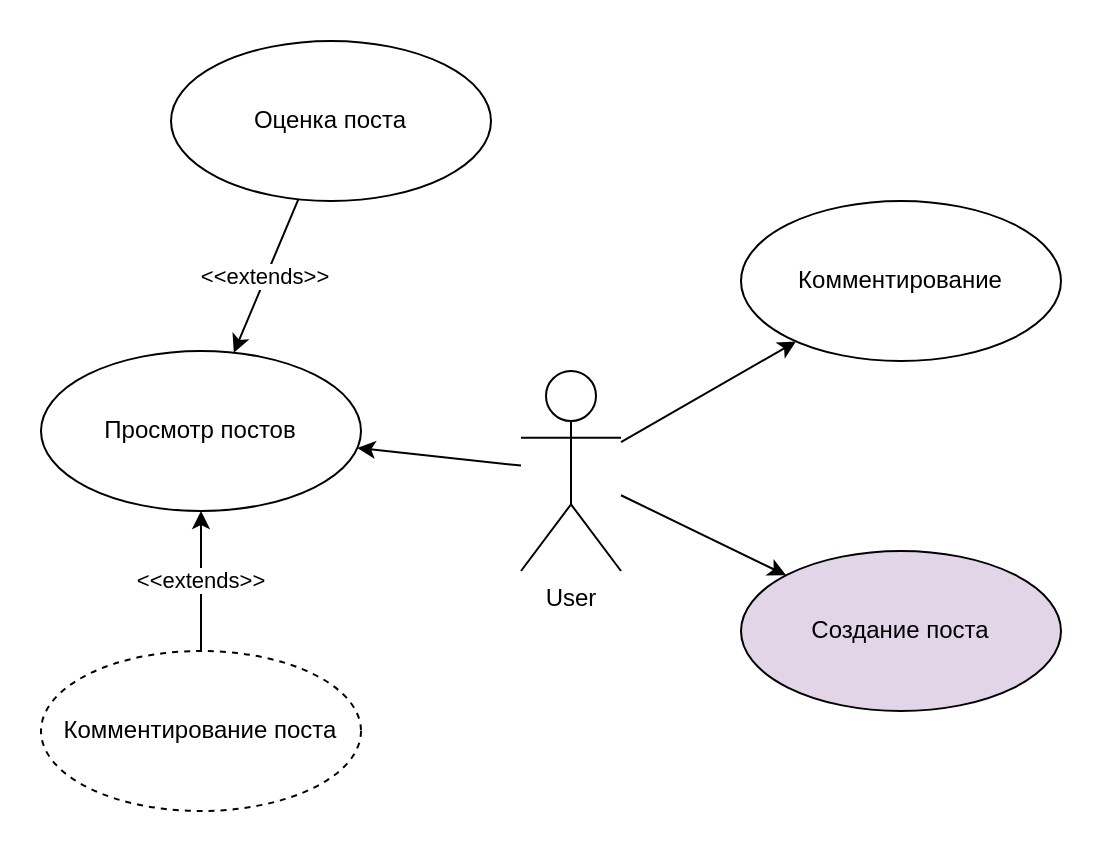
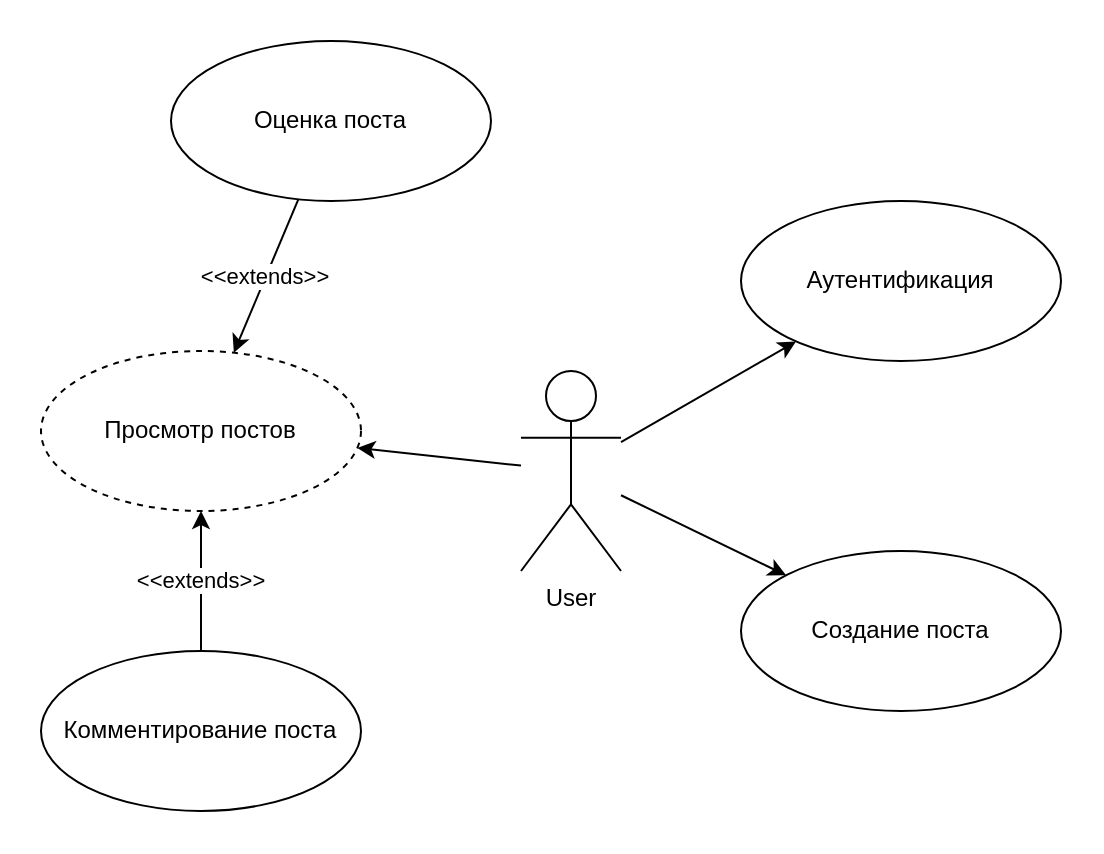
  <mxCell id="0" />
  <mxCell id="1" parent="0" />
  <mxCell id="2" style="edgeStyle=none;shape=connector;rounded=0;orthogonalLoop=1;jettySize=auto;html=1;labelBackgroundColor=default;strokeColor=default;fontFamily=Helvetica;fontSize=11;fontColor=default;endArrow=classic;" edge="1" parent="1" source="5" target="7"><mxGeometry relative="1" as="geometry" /></mxCell>
  <mxCell id="3" style="edgeStyle=none;shape=connector;rounded=0;orthogonalLoop=1;jettySize=auto;html=1;labelBackgroundColor=default;strokeColor=default;fontFamily=Helvetica;fontSize=11;fontColor=default;endArrow=classic;" edge="1" parent="1" source="5" target="8"><mxGeometry relative="1" as="geometry" /></mxCell>
  <mxCell id="4" style="edgeStyle=none;shape=connector;rounded=0;orthogonalLoop=1;jettySize=auto;html=1;labelBackgroundColor=default;strokeColor=default;fontFamily=Helvetica;fontSize=11;fontColor=default;endArrow=classic;" edge="1" parent="1" source="5" target="6"><mxGeometry relative="1" as="geometry" /></mxCell>
  <mxCell id="5" value="User" style="shape=umlActor;verticalLabelPosition=bottom;verticalAlign=top;html=1;outlineConnect=0;" vertex="1" parent="1"><mxGeometry x="260" y="185" width="50" height="100" as="geometry" /></mxCell>
- <mxCell id="6" value="Просмотр постов" style="ellipse;whiteSpace=wrap;html=1;" vertex="1" parent="1"><mxGeometry x="20" y="175" width="160" height="80" as="geometry" /></mxCell>
- <mxCell id="7" value="Комментирование" style="ellipse;whiteSpace=wrap;html=1;" vertex="1" parent="1"><mxGeometry x="370" y="100" width="160" height="80" as="geometry" /></mxCell>
- <mxCell id="8" value="Создание поста" style="ellipse;whiteSpace=wrap;html=1;fillColor=#e1d5e7;" vertex="1" parent="1"><mxGeometry x="370" y="275" width="160" height="80" as="geometry" /></mxCell>
+ <mxCell id="6" value="Просмотр постов" style="ellipse;whiteSpace=wrap;html=1;dashed=1;" vertex="1" parent="1"><mxGeometry x="20" y="175" width="160" height="80" as="geometry" /></mxCell>
+ <mxCell id="7" value="Аутентификация" style="ellipse;whiteSpace=wrap;html=1;" vertex="1" parent="1"><mxGeometry x="370" y="100" width="160" height="80" as="geometry" /></mxCell>
+ <mxCell id="8" value="Создание поста" style="ellipse;whiteSpace=wrap;html=1;" vertex="1" parent="1"><mxGeometry x="370" y="275" width="160" height="80" as="geometry" /></mxCell>
  <mxCell id="9" value="&amp;lt;&amp;lt;extends&amp;gt;&amp;gt;" style="edgeStyle=none;shape=connector;rounded=0;orthogonalLoop=1;jettySize=auto;html=1;labelBackgroundColor=default;strokeColor=default;fontFamily=Helvetica;fontSize=11;fontColor=default;endArrow=classic;" edge="1" parent="1" source="10" target="6"><mxGeometry relative="1" as="geometry" /></mxCell>
- <mxCell id="10" value="Комментирование поста" style="ellipse;whiteSpace=wrap;html=1;dashed=1;" vertex="1" parent="1"><mxGeometry x="20" y="325" width="160" height="80" as="geometry" /></mxCell>
+ <mxCell id="10" value="Комментирование поста" style="ellipse;whiteSpace=wrap;html=1;" vertex="1" parent="1"><mxGeometry x="20" y="325" width="160" height="80" as="geometry" /></mxCell>
  <mxCell id="11" value="&amp;lt;&amp;lt;extends&amp;gt;&amp;gt;" style="edgeStyle=none;shape=connector;rounded=0;orthogonalLoop=1;jettySize=auto;html=1;labelBackgroundColor=default;strokeColor=default;fontFamily=Helvetica;fontSize=11;fontColor=default;endArrow=classic;" edge="1" parent="1" source="12" target="6"><mxGeometry relative="1" as="geometry" /></mxCell>
  <mxCell id="12" value="Оценка поста" style="ellipse;whiteSpace=wrap;html=1;" vertex="1" parent="1"><mxGeometry x="85" y="20" width="160" height="80" as="geometry" /></mxCell>
